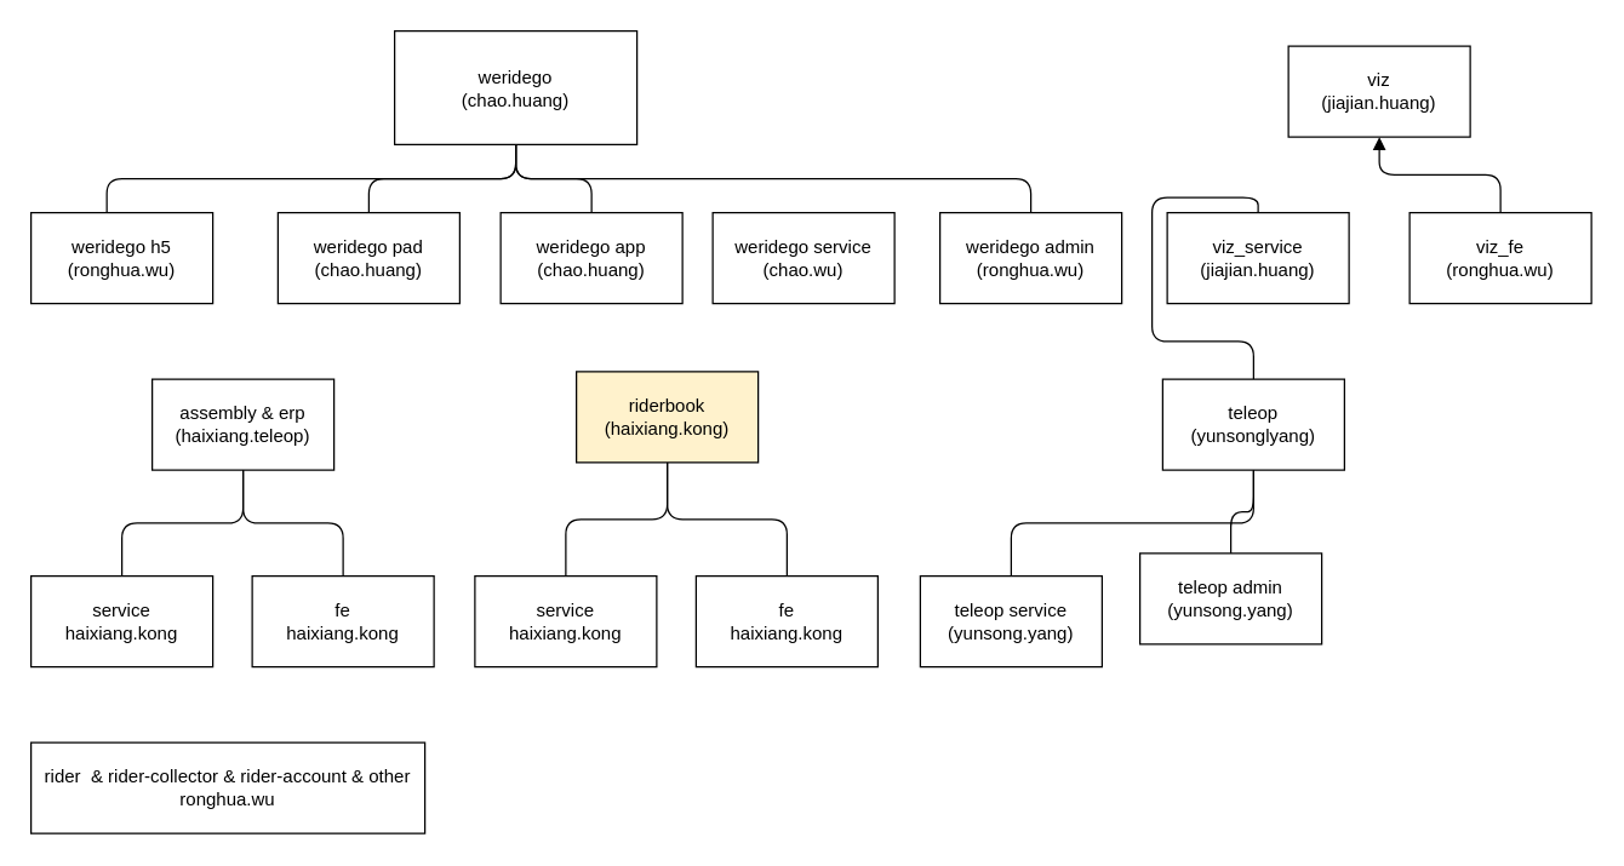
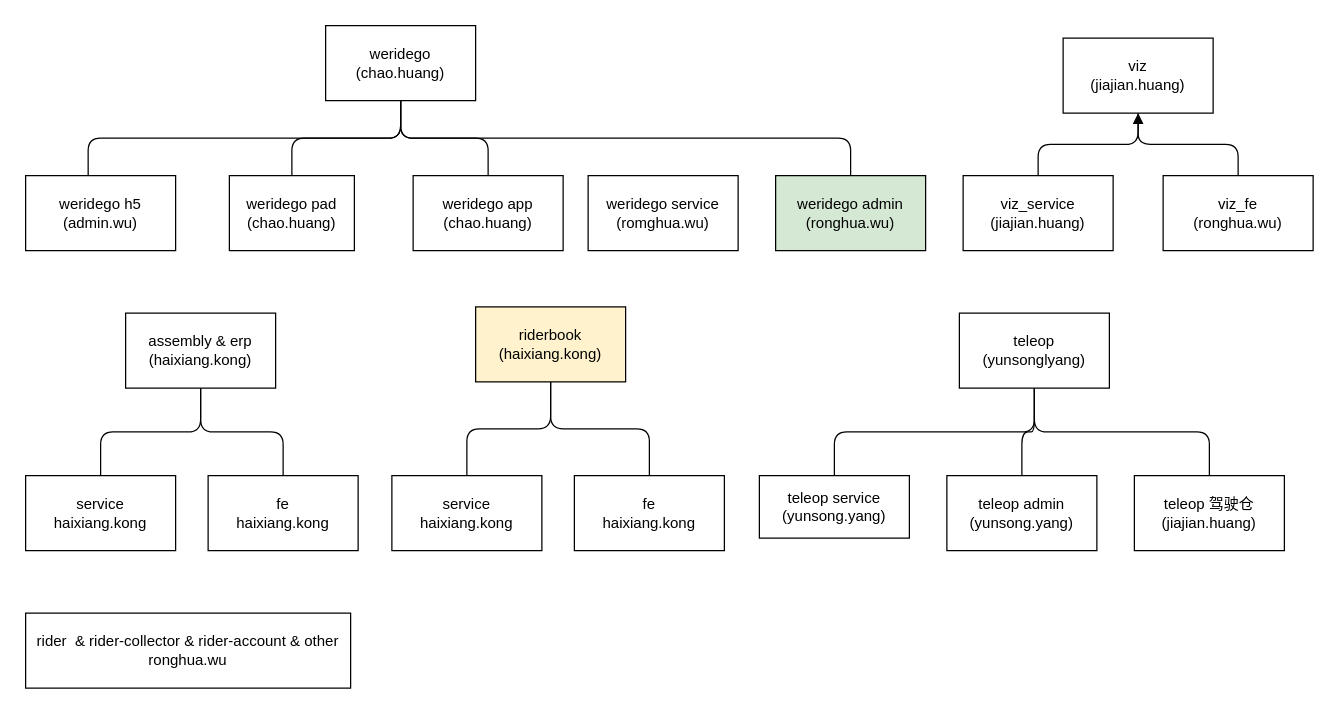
  <mxCell id="0" />
  <mxCell id="1" parent="0" />
- <mxCell id="2" value="weridego&lt;br&gt;(chao.huang)" style="rounded=0;whiteSpace=wrap;html=1;" vertex="1" parent="1"><mxGeometry x="260" y="20" width="160" height="75" as="geometry" /></mxCell>
- <mxCell id="3" value="weridego service&lt;br&gt;(chao.wu)" style="rounded=0;whiteSpace=wrap;html=1;" vertex="1" parent="1"><mxGeometry x="470" y="140" width="120" height="60" as="geometry" /></mxCell>
+ <mxCell id="2" value="weridego&lt;br&gt;(chao.huang)" style="rounded=0;whiteSpace=wrap;html=1;" vertex="1" parent="1"><mxGeometry x="260" y="20" width="120" height="60" as="geometry" /></mxCell>
+ <mxCell id="3" value="weridego service&lt;br&gt;(romghua.wu)" style="rounded=0;whiteSpace=wrap;html=1;" vertex="1" parent="1"><mxGeometry x="470" y="140" width="120" height="60" as="geometry" /></mxCell>
  <mxCell id="4" value="weridego app&lt;br&gt;(chao.huang)" style="rounded=0;whiteSpace=wrap;html=1;" vertex="1" parent="1"><mxGeometry x="330" y="140" width="120" height="60" as="geometry" /></mxCell>
- <mxCell id="5" value="weridego admin&lt;br&gt;(ronghua.wu)" style="rounded=0;whiteSpace=wrap;html=1;" vertex="1" parent="1"><mxGeometry x="620" y="140" width="120" height="60" as="geometry" /></mxCell>
+ <mxCell id="5" value="weridego admin&lt;br&gt;(ronghua.wu)" style="rounded=0;whiteSpace=wrap;html=1;fillColor=#d5e8d4;" vertex="1" parent="1"><mxGeometry x="620" y="140" width="120" height="60" as="geometry" /></mxCell>
  <mxCell id="6" value="" style="endArrow=none;html=1;entryX=0.5;entryY=1;entryDx=0;entryDy=0;exitX=0.5;exitY=0;exitDx=0;exitDy=0;edgeStyle=orthogonalEdgeStyle;" edge="1" parent="1" source="4" target="2"><mxGeometry width="50" height="50" relative="1" as="geometry"><mxPoint x="480" y="320" as="sourcePoint" /><mxPoint x="530" y="270" as="targetPoint" /></mxGeometry></mxCell>
  <mxCell id="7" value="" style="endArrow=none;html=1;entryX=0.5;entryY=1;entryDx=0;entryDy=0;exitX=0.5;exitY=0;exitDx=0;exitDy=0;edgeStyle=orthogonalEdgeStyle;" edge="1" parent="1" source="5" target="2"><mxGeometry width="50" height="50" relative="1" as="geometry"><mxPoint x="640" y="140" as="sourcePoint" /><mxPoint x="690" y="90" as="targetPoint" /></mxGeometry></mxCell>
  <mxCell id="8" value="viz&lt;br&gt;(jiajian.huang)" style="rounded=0;whiteSpace=wrap;html=1;" vertex="1" parent="1"><mxGeometry x="850" y="30" width="120" height="60" as="geometry" /></mxCell>
  <mxCell id="9" value="viz_service&lt;br&gt;(jiajian.huang)" style="rounded=0;whiteSpace=wrap;html=1;" vertex="1" parent="1"><mxGeometry x="770" y="140" width="120" height="60" as="geometry" /></mxCell>
  <mxCell id="10" value="viz_fe&lt;br&gt;(ronghua.wu)" style="rounded=0;whiteSpace=wrap;html=1;" vertex="1" parent="1"><mxGeometry x="930" y="140" width="120" height="60" as="geometry" /></mxCell>
- <mxCell id="11" value="" style="endArrow=none;html=1;exitX=0.5;exitY=0;exitDx=0;exitDy=0;edgeStyle=orthogonalEdgeStyle;" edge="1" parent="1" source="9" target="15"><mxGeometry width="50" height="50" relative="1" as="geometry"><mxPoint x="890" y="300" as="sourcePoint" /><mxPoint x="940" y="250" as="targetPoint" /></mxGeometry></mxCell>
+ <mxCell id="11" value="" style="endArrow=none;html=1;entryX=0.5;entryY=1;entryDx=0;entryDy=0;exitX=0.5;exitY=0;exitDx=0;exitDy=0;edgeStyle=orthogonalEdgeStyle;" edge="1" parent="1" source="9" target="8"><mxGeometry width="50" height="50" relative="1" as="geometry"><mxPoint x="890" y="300" as="sourcePoint" /><mxPoint x="940" y="250" as="targetPoint" /></mxGeometry></mxCell>
  <mxCell id="12" value="" style="endArrow=block;html=1;entryX=0.5;entryY=1;entryDx=0;entryDy=0;exitX=0.5;exitY=0;exitDx=0;exitDy=0;edgeStyle=orthogonalEdgeStyle;" edge="1" parent="1" source="10" target="8"><mxGeometry width="50" height="50" relative="1" as="geometry"><mxPoint x="1010" y="120" as="sourcePoint" /><mxPoint x="1060" y="70" as="targetPoint" /></mxGeometry></mxCell>
- <mxCell id="13" value="weridego pad&lt;br&gt;(chao.huang)" style="rounded=0;whiteSpace=wrap;html=1;" vertex="1" parent="1"><mxGeometry x="183" y="140" width="120" height="60" as="geometry" /></mxCell>
+ <mxCell id="13" value="weridego pad&lt;br&gt;(chao.huang)" style="rounded=0;whiteSpace=wrap;html=1;" vertex="1" parent="1"><mxGeometry x="183" y="140" width="100" height="60" as="geometry" /></mxCell>
  <mxCell id="14" value="" style="endArrow=none;html=1;entryX=0.5;entryY=1;entryDx=0;entryDy=0;exitX=0.5;exitY=0;exitDx=0;exitDy=0;edgeStyle=orthogonalEdgeStyle;" edge="1" parent="1" source="13" target="2"><mxGeometry width="50" height="50" relative="1" as="geometry"><mxPoint x="340" y="110" as="sourcePoint" /><mxPoint x="390" y="60" as="targetPoint" /></mxGeometry></mxCell>
  <mxCell id="15" value="teleop&lt;br&gt;(yunsonglyang)" style="rounded=0;whiteSpace=wrap;html=1;" vertex="1" parent="1"><mxGeometry x="767" y="250" width="120" height="60" as="geometry" /></mxCell>
- <mxCell id="16" value="teleop service&lt;br&gt;(yunsong.yang)" style="rounded=0;whiteSpace=wrap;html=1;" vertex="1" parent="1"><mxGeometry x="607" y="380" width="120" height="60" as="geometry" /></mxCell>
- <mxCell id="17" value="teleop admin&lt;br&gt;(yunsong.yang)" style="rounded=0;whiteSpace=wrap;html=1;" vertex="1" parent="1"><mxGeometry x="752" y="365" width="120" height="60" as="geometry" /></mxCell>
+ <mxCell id="16" value="teleop service&lt;br&gt;(yunsong.yang)" style="rounded=0;whiteSpace=wrap;html=1;" vertex="1" parent="1"><mxGeometry x="607" y="380" width="120" height="50" as="geometry" /></mxCell>
+ <mxCell id="17" value="teleop admin&lt;br&gt;(yunsong.yang)" style="rounded=0;whiteSpace=wrap;html=1;" vertex="1" parent="1"><mxGeometry x="757" y="380" width="120" height="60" as="geometry" /></mxCell>
  <mxCell id="18" value="" style="endArrow=none;html=1;entryX=0.5;entryY=1;entryDx=0;entryDy=0;exitX=0.5;exitY=0;exitDx=0;exitDy=0;edgeStyle=orthogonalEdgeStyle;" edge="1" parent="1" source="16" target="15"><mxGeometry width="50" height="50" relative="1" as="geometry"><mxPoint x="647" y="560" as="sourcePoint" /><mxPoint x="697" y="510" as="targetPoint" /></mxGeometry></mxCell>
  <mxCell id="19" value="" style="endArrow=none;html=1;entryX=0.5;entryY=1;entryDx=0;entryDy=0;exitX=0.5;exitY=0;exitDx=0;exitDy=0;edgeStyle=orthogonalEdgeStyle;" edge="1" parent="1" source="17" target="15"><mxGeometry width="50" height="50" relative="1" as="geometry"><mxPoint x="927" y="360" as="sourcePoint" /><mxPoint x="977" y="310" as="targetPoint" /></mxGeometry></mxCell>
- <mxCell id="20" value="weridego h5&lt;br&gt;(ronghua.wu)" style="rounded=0;whiteSpace=wrap;html=1;" vertex="1" parent="1"><mxGeometry x="20" y="140" width="120" height="60" as="geometry" /></mxCell>
+ <mxCell id="20" value="weridego h5&lt;br&gt;(admin.wu)" style="rounded=0;whiteSpace=wrap;html=1;" vertex="1" parent="1"><mxGeometry x="20" y="140" width="120" height="60" as="geometry" /></mxCell>
  <mxCell id="21" value="" style="endArrow=none;html=1;exitX=0.417;exitY=0;exitDx=0;exitDy=0;exitPerimeter=0;edgeStyle=orthogonalEdgeStyle;entryX=0.5;entryY=1;entryDx=0;entryDy=0;" edge="1" parent="1" source="20" target="2"><mxGeometry width="50" height="50" relative="1" as="geometry"><mxPoint x="70" y="110" as="sourcePoint" /><mxPoint x="390" y="80" as="targetPoint" /></mxGeometry></mxCell>
- <mxCell id="24" value="assembly &amp;amp; erp&lt;br&gt;(haixiang.teleop)" style="rounded=0;whiteSpace=wrap;html=1;" vertex="1" parent="1"><mxGeometry x="100" y="250" width="120" height="60" as="geometry" /></mxCell>
+ <mxCell id="22" value="teleop 驾驶仓&lt;br&gt;(jiajian.huang)" style="rounded=0;whiteSpace=wrap;html=1;" vertex="1" parent="1"><mxGeometry x="907" y="380" width="120" height="60" as="geometry" /></mxCell>
+ <mxCell id="23" value="" style="endArrow=none;html=1;entryX=0.5;entryY=1;entryDx=0;entryDy=0;exitX=0.5;exitY=0;exitDx=0;exitDy=0;edgeStyle=orthogonalEdgeStyle;" edge="1" parent="1" source="22" target="15"><mxGeometry width="50" height="50" relative="1" as="geometry"><mxPoint x="967" y="360" as="sourcePoint" /><mxPoint x="1017" y="310" as="targetPoint" /></mxGeometry></mxCell>
+ <mxCell id="24" value="assembly &amp;amp; erp&lt;br&gt;(haixiang.kong)" style="rounded=0;whiteSpace=wrap;html=1;" vertex="1" parent="1"><mxGeometry x="100" y="250" width="120" height="60" as="geometry" /></mxCell>
  <mxCell id="25" value="&lt;span&gt;service&lt;br&gt;haixiang.kong&lt;br&gt;&lt;/span&gt;" style="rounded=0;whiteSpace=wrap;html=1;" vertex="1" parent="1"><mxGeometry x="20" y="380" width="120" height="60" as="geometry" /></mxCell>
  <mxCell id="26" value="&lt;span&gt;fe&lt;br&gt;haixiang.kong&lt;br&gt;&lt;/span&gt;" style="rounded=0;whiteSpace=wrap;html=1;" vertex="1" parent="1"><mxGeometry x="166" y="380" width="120" height="60" as="geometry" /></mxCell>
  <mxCell id="27" value="" style="endArrow=none;html=1;entryX=0.5;entryY=1;entryDx=0;entryDy=0;exitX=0.5;exitY=0;exitDx=0;exitDy=0;edgeStyle=orthogonalEdgeStyle;" edge="1" parent="1" source="25" target="24"><mxGeometry width="50" height="50" relative="1" as="geometry"><mxPoint x="90" y="550" as="sourcePoint" /><mxPoint x="140" y="500" as="targetPoint" /></mxGeometry></mxCell>
  <mxCell id="28" value="" style="endArrow=none;html=1;exitX=0.5;exitY=0;exitDx=0;exitDy=0;edgeStyle=orthogonalEdgeStyle;entryX=0.5;entryY=1;entryDx=0;entryDy=0;" edge="1" parent="1" source="26" target="24"><mxGeometry width="50" height="50" relative="1" as="geometry"><mxPoint x="90" y="570" as="sourcePoint" /><mxPoint x="150" y="310" as="targetPoint" /><Array as="points"><mxPoint x="226" y="345" /><mxPoint x="160" y="345" /></Array></mxGeometry></mxCell>
  <mxCell id="29" value="riderbook&lt;br&gt;(haixiang.kong)" style="rounded=0;whiteSpace=wrap;html=1;fillColor=#fff2cc;" vertex="1" parent="1"><mxGeometry x="380" y="245" width="120" height="60" as="geometry" /></mxCell>
  <mxCell id="30" value="&lt;span&gt;service&lt;br&gt;haixiang.kong&lt;br&gt;&lt;/span&gt;" style="rounded=0;whiteSpace=wrap;html=1;" vertex="1" parent="1"><mxGeometry x="313" y="380" width="120" height="60" as="geometry" /></mxCell>
  <mxCell id="31" value="&lt;span&gt;fe&lt;br&gt;haixiang.kong&lt;br&gt;&lt;/span&gt;" style="rounded=0;whiteSpace=wrap;html=1;" vertex="1" parent="1"><mxGeometry x="459" y="380" width="120" height="60" as="geometry" /></mxCell>
  <mxCell id="32" value="" style="endArrow=none;html=1;entryX=0.5;entryY=1;entryDx=0;entryDy=0;exitX=0.5;exitY=0;exitDx=0;exitDy=0;edgeStyle=orthogonalEdgeStyle;" edge="1" parent="1" source="30" target="29"><mxGeometry width="50" height="50" relative="1" as="geometry"><mxPoint x="500" y="390" as="sourcePoint" /><mxPoint x="550" y="340" as="targetPoint" /></mxGeometry></mxCell>
  <mxCell id="33" value="" style="endArrow=none;html=1;entryX=0.5;entryY=1;entryDx=0;entryDy=0;exitX=0.5;exitY=0;exitDx=0;exitDy=0;edgeStyle=orthogonalEdgeStyle;" edge="1" parent="1" source="31" target="29"><mxGeometry width="50" height="50" relative="1" as="geometry"><mxPoint x="450" y="610" as="sourcePoint" /><mxPoint x="500" y="560" as="targetPoint" /></mxGeometry></mxCell>
  <mxCell id="34" value="rider&amp;nbsp; &amp;amp; rider-collector &amp;amp; rider-account &amp;amp; other&lt;br&gt;ronghua.wu" style="rounded=0;whiteSpace=wrap;html=1;" vertex="1" parent="1"><mxGeometry x="20" y="490" width="260" height="60" as="geometry" /></mxCell>
